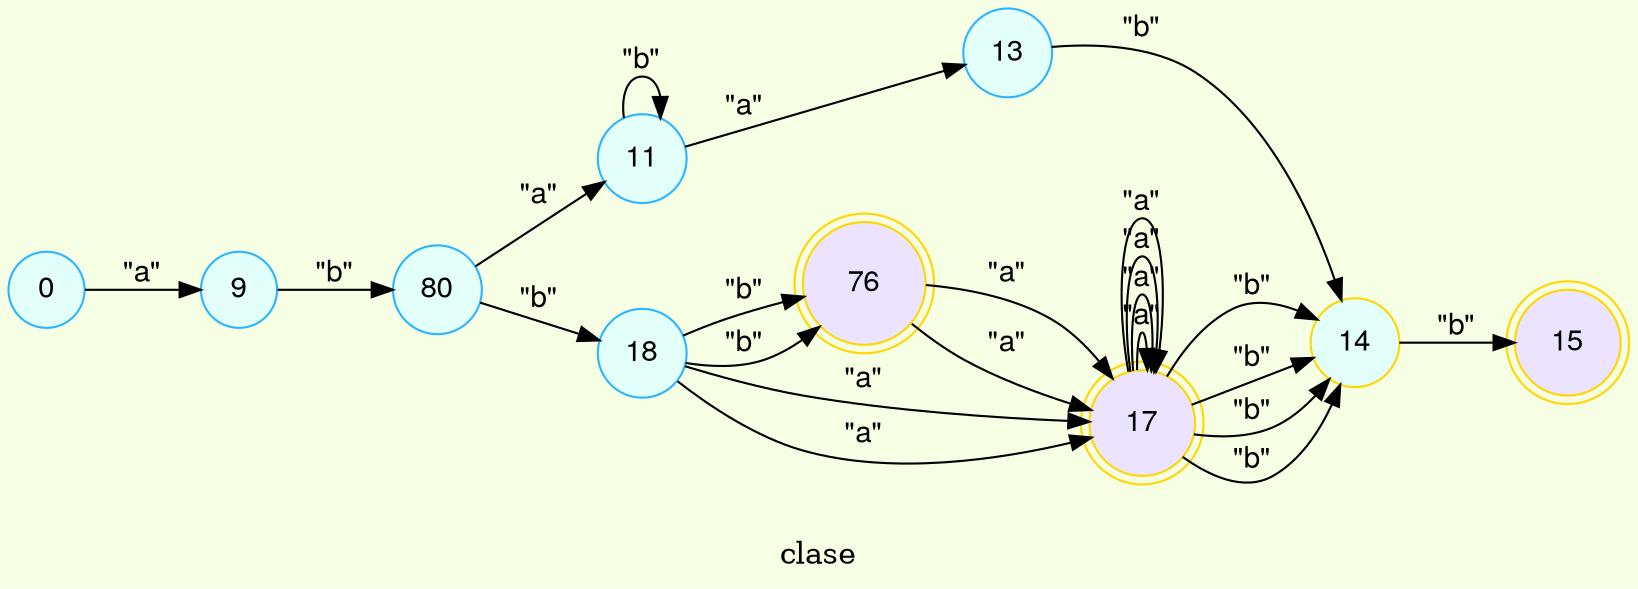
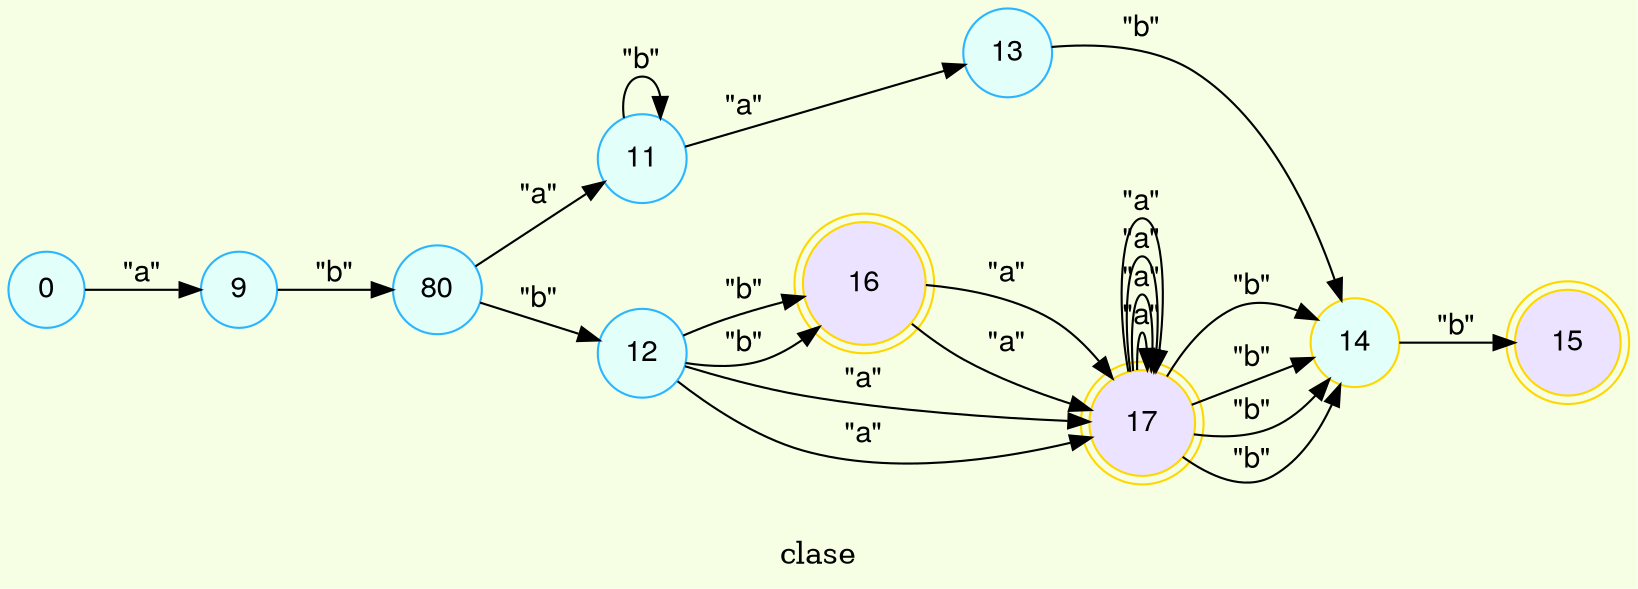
  digraph {
    bgcolor="#F6FFE3"
    label=clase
    rankdir=LR
    node [color="#2CB5FF" fillcolor="#E3FFFA" fontname="Helvetica,Arial,sans-serif" shape=circle style=filled]
    edge [fontname="Helvetica,Arial,sans-serif"]
    15 [color=gold fillcolor="#EBE3FF" shape=doublecircle]
-   16 [color=gold fillcolor="#EBE3FF" shape=doublecircle label=76]
+   16 [color=gold fillcolor="#EBE3FF" shape=doublecircle]
    17 [color=gold fillcolor="#EBE3FF" shape=doublecircle]
    14 [color=gold]
    0
    9
    n7 [label=80]
    11
-   12 [label=18]
+   12
    13
    16 -> 17 [label="\"a\""]
    16 -> 17 [label="\"a\""]
    17 -> 17 [label="\"a\""]
    17 -> 17 [label="\"a\""]
    17 -> 17 [label="\"a\""]
    17 -> 17 [label="\"a\""]
    17 -> 14 [label="\"b\""]
    17 -> 14 [label="\"b\""]
    17 -> 14 [label="\"b\""]
    17 -> 14 [label="\"b\""]
    14 -> 15 [label="\"b\""]
    0 -> 9 [label="\"a\""]
    9 -> n7 [label="\"b\""]
    n7 -> 11 [label="\"a\""]
    n7 -> 12 [label="\"b\""]
    11 -> 11 [label="\"b\""]
    11 -> 13 [label="\"a\""]
    12 -> 16 [label="\"b\""]
    12 -> 16 [label="\"b\""]
    12 -> 17 [label="\"a\""]
    12 -> 17 [label="\"a\""]
    13 -> 14 [label="\"b\""]
  }
